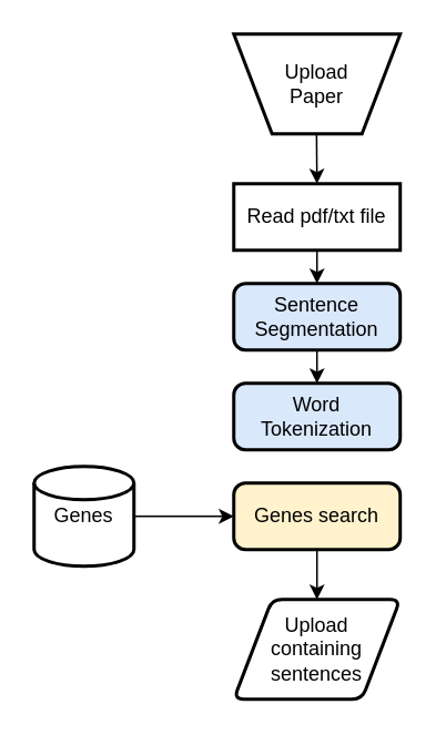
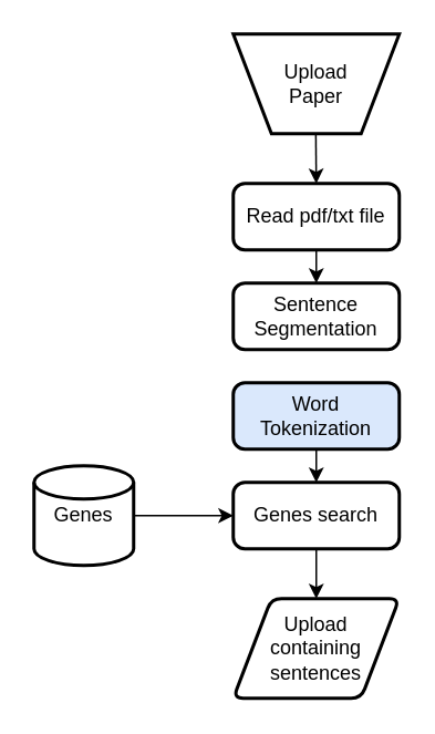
  <mxCell id="0" />
  <mxCell id="1" parent="0" />
  <mxCell id="2" style="edgeStyle=orthogonalEdgeStyle;rounded=0;orthogonalLoop=1;jettySize=auto;html=1;exitX=0.5;exitY=1;exitDx=0;exitDy=0;entryX=0.5;entryY=0;entryDx=0;entryDy=0;" edge="1" parent="1" source="3" target="7"><mxGeometry relative="1" as="geometry" /></mxCell>
- <mxCell id="3" value="Read pdf/txt file" style="whiteSpace=wrap;html=1;absoluteArcSize=1;arcSize=14;strokeWidth=2;rounded=0;" vertex="1" parent="1"><mxGeometry x="140" y="110" width="100" height="40" as="geometry" /></mxCell>
+ <mxCell id="3" value="Read pdf/txt file" style="rounded=1;whiteSpace=wrap;html=1;absoluteArcSize=1;arcSize=14;strokeWidth=2;" vertex="1" parent="1"><mxGeometry x="140" y="110" width="100" height="40" as="geometry" /></mxCell>
  <mxCell id="4" style="edgeStyle=orthogonalEdgeStyle;rounded=0;orthogonalLoop=1;jettySize=auto;html=1;exitX=1;exitY=0.5;exitDx=0;exitDy=0;exitPerimeter=0;entryX=0;entryY=0.5;entryDx=0;entryDy=0;" edge="1" parent="1" source="5" target="11"><mxGeometry relative="1" as="geometry" /></mxCell>
  <mxCell id="5" value="Genes" style="strokeWidth=2;html=1;shape=mxgraph.flowchart.database;whiteSpace=wrap;" vertex="1" parent="1"><mxGeometry x="20" y="280" width="60" height="60" as="geometry" /></mxCell>
- <mxCell id="6" style="edgeStyle=orthogonalEdgeStyle;rounded=0;orthogonalLoop=1;jettySize=auto;html=1;exitX=0.5;exitY=1;exitDx=0;exitDy=0;entryX=0.5;entryY=0;entryDx=0;entryDy=0;" edge="1" parent="1" source="7" target="9"><mxGeometry relative="1" as="geometry" /></mxCell>
- <mxCell id="7" value="Sentence Segmentation" style="rounded=1;whiteSpace=wrap;html=1;absoluteArcSize=1;arcSize=14;strokeWidth=2;fillColor=#dae8fc;" vertex="1" parent="1"><mxGeometry x="140" y="170" width="100" height="40" as="geometry" /></mxCell>
+ <mxCell id="7" value="Sentence Segmentation" style="rounded=1;whiteSpace=wrap;html=1;absoluteArcSize=1;arcSize=14;strokeWidth=2;" vertex="1" parent="1"><mxGeometry x="140" y="170" width="100" height="40" as="geometry" /></mxCell>
+ <mxCell id="8" style="edgeStyle=orthogonalEdgeStyle;rounded=0;orthogonalLoop=1;jettySize=auto;html=1;exitX=0.5;exitY=1;exitDx=0;exitDy=0;entryX=0.5;entryY=0;entryDx=0;entryDy=0;" edge="1" parent="1" source="9" target="11"><mxGeometry relative="1" as="geometry" /></mxCell>
  <mxCell id="9" value="Word Tokenization" style="rounded=1;whiteSpace=wrap;html=1;absoluteArcSize=1;arcSize=14;strokeWidth=2;fillColor=#dae8fc;" vertex="1" parent="1"><mxGeometry x="140" y="230" width="100" height="40" as="geometry" /></mxCell>
  <mxCell id="10" style="edgeStyle=orthogonalEdgeStyle;rounded=0;orthogonalLoop=1;jettySize=auto;html=1;exitX=0.5;exitY=1;exitDx=0;exitDy=0;entryX=0.5;entryY=0;entryDx=0;entryDy=0;" edge="1" parent="1" source="11" target="13"><mxGeometry relative="1" as="geometry" /></mxCell>
- <mxCell id="11" value="Genes search" style="rounded=1;whiteSpace=wrap;html=1;absoluteArcSize=1;arcSize=14;strokeWidth=2;fillColor=#fff2cc;" vertex="1" parent="1"><mxGeometry x="140" y="290" width="100" height="40" as="geometry" /></mxCell>
+ <mxCell id="11" value="Genes search" style="rounded=1;whiteSpace=wrap;html=1;absoluteArcSize=1;arcSize=14;strokeWidth=2;" vertex="1" parent="1"><mxGeometry x="140" y="290" width="100" height="40" as="geometry" /></mxCell>
  <mxCell id="12" value="" style="endArrow=classic;html=1;entryX=0.5;entryY=0;entryDx=0;entryDy=0;exitX=0.497;exitY=0.85;exitDx=0;exitDy=0;exitPerimeter=0;" edge="1" parent="1" target="3"><mxGeometry width="50" height="50" relative="1" as="geometry"><mxPoint x="189.667" y="71" as="sourcePoint" /><mxPoint x="130" y="80" as="targetPoint" /></mxGeometry></mxCell>
  <mxCell id="13" value="Upload&lt;br&gt;containing&lt;br&gt;sentences" style="verticalLabelPosition=middle;verticalAlign=middle;html=1;strokeWidth=2;shape=parallelogram;perimeter=parallelogramPerimeter;whiteSpace=wrap;rounded=1;arcSize=12;size=0.23;labelPosition=center;align=center;" vertex="1" parent="1"><mxGeometry x="140" y="360" width="100" height="60" as="geometry" /></mxCell>
  <mxCell id="14" value="Upload&lt;br&gt;Paper" style="verticalLabelPosition=middle;verticalAlign=middle;html=1;strokeWidth=2;shape=trapezoid;perimeter=trapezoidPerimeter;whiteSpace=wrap;size=0.23;arcSize=10;flipV=1;labelPosition=center;align=center;" vertex="1" parent="1"><mxGeometry x="140" y="20" width="100" height="60" as="geometry" /></mxCell>
